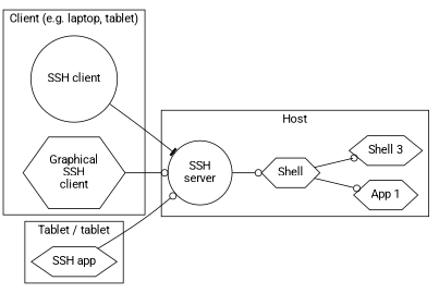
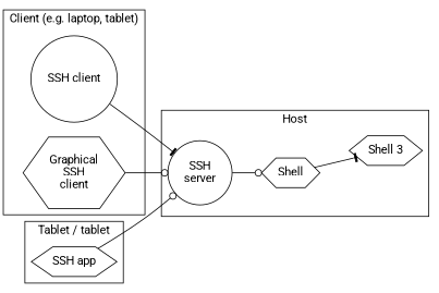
  digraph {
    fontname=Roboto
    rankdir=LR
    node [fontname=Roboto shape=hexagon]
    edge [arrowhead=odot fontname=Roboto]
    n1 [label="SSH client" shape=circle]
    n2 [label="Graphical\nSSH\nclient"]
    n3 [label="SSH app"]
    n4 [label="SSH\nserver" shape=circle]
    n5 [label=Shell]
-   n6 [label="App 1"]
    n7 [label="Shell 3"]
    subgraph cluster_1 {
      label="Client (e.g. laptop, tablet)"
      n1
      n2
    }
    subgraph cluster_2 {
      label="Tablet / tablet"
      n3
    }
    subgraph cluster_3 {
      label=Host
      n4
      n5
-     n6
      n7
    }
    n1 -> n4 [arrowhead=tee]
    n2 -> n4
    n3 -> n4
    n4 -> n5
-   n5 -> n6
-   n5 -> n7
+   n5 -> n7 [arrowhead=tee]
  }
